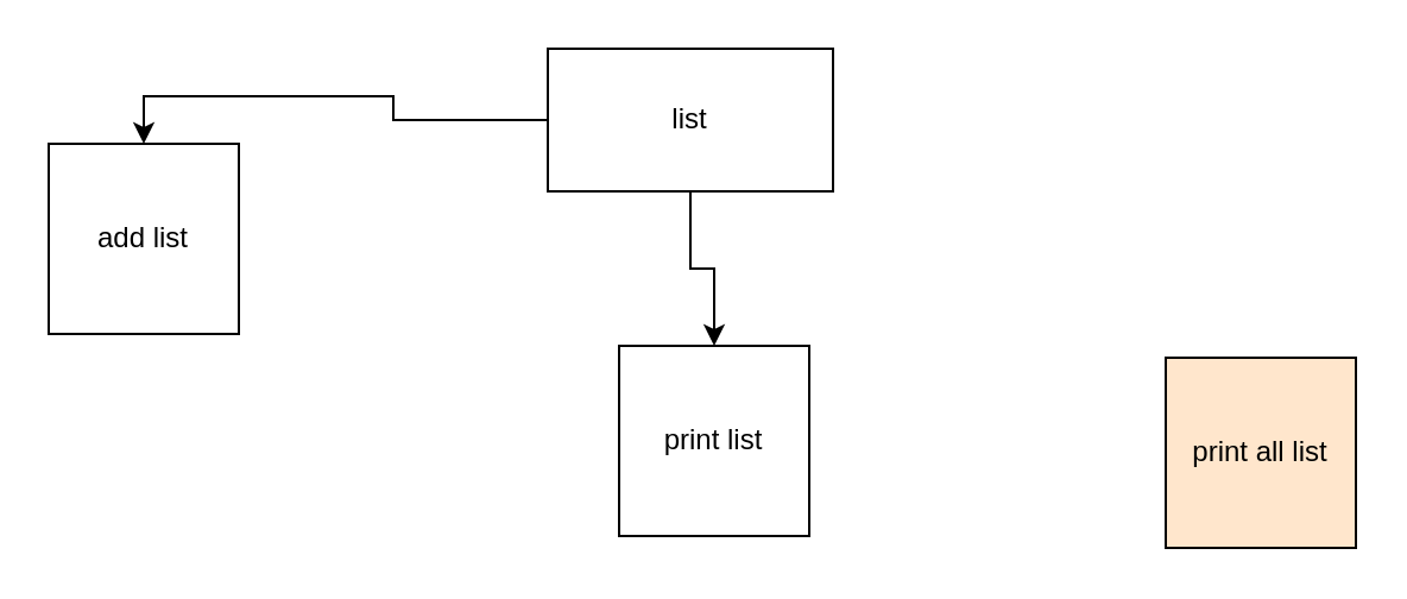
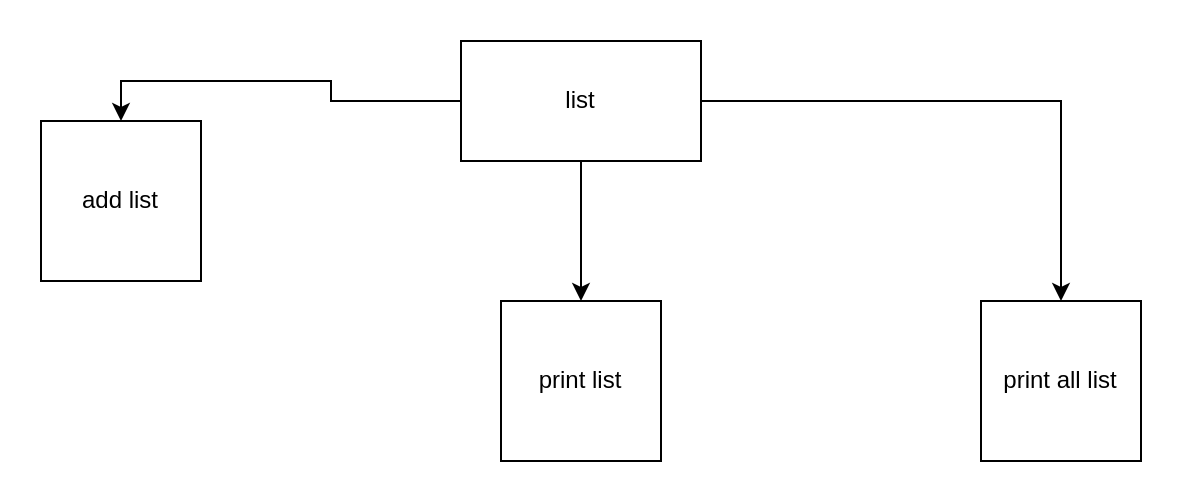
  <mxCell id="0" />
  <mxCell id="1" parent="0" />
  <mxCell id="2" style="edgeStyle=orthogonalEdgeStyle;rounded=0;orthogonalLoop=1;jettySize=auto;html=1;entryX=0.5;entryY=0;entryDx=0;entryDy=0;" edge="1" parent="1" source="5" target="7"><mxGeometry relative="1" as="geometry" /></mxCell>
+ <mxCell id="3" style="edgeStyle=orthogonalEdgeStyle;rounded=0;orthogonalLoop=1;jettySize=auto;html=1;entryX=0.5;entryY=0;entryDx=0;entryDy=0;" edge="1" parent="1" source="5" target="8"><mxGeometry relative="1" as="geometry" /></mxCell>
  <mxCell id="4" style="edgeStyle=orthogonalEdgeStyle;rounded=0;orthogonalLoop=1;jettySize=auto;html=1;entryX=0.5;entryY=0;entryDx=0;entryDy=0;" edge="1" parent="1" source="5" target="6"><mxGeometry relative="1" as="geometry" /></mxCell>
  <mxCell id="5" value="&lt;font style=&quot;vertical-align: inherit&quot;&gt;&lt;font style=&quot;vertical-align: inherit&quot;&gt;list&lt;/font&gt;&lt;/font&gt;" style="rounded=0;whiteSpace=wrap;html=1;" vertex="1" parent="1"><mxGeometry x="230" y="20" width="120" height="60" as="geometry" /></mxCell>
  <mxCell id="6" value="&lt;font style=&quot;vertical-align: inherit&quot;&gt;&lt;font style=&quot;vertical-align: inherit&quot;&gt;&lt;font style=&quot;vertical-align: inherit&quot;&gt;&lt;font style=&quot;vertical-align: inherit&quot;&gt;add list&lt;/font&gt;&lt;/font&gt;&lt;/font&gt;&lt;/font&gt;" style="whiteSpace=wrap;html=1;aspect=fixed;" vertex="1" parent="1"><mxGeometry x="20" y="60" width="80" height="80" as="geometry" /></mxCell>
- <mxCell id="7" value="&lt;font style=&quot;vertical-align: inherit&quot;&gt;&lt;font style=&quot;vertical-align: inherit&quot;&gt;print list&lt;/font&gt;&lt;/font&gt;" style="whiteSpace=wrap;html=1;aspect=fixed;" vertex="1" parent="1"><mxGeometry x="260" y="145" width="80" height="80" as="geometry" /></mxCell>
- <mxCell id="8" value="&lt;font style=&quot;vertical-align: inherit&quot;&gt;&lt;font style=&quot;vertical-align: inherit&quot;&gt;print all list&lt;/font&gt;&lt;/font&gt;" style="whiteSpace=wrap;html=1;aspect=fixed;fillColor=#ffe6cc;" vertex="1" parent="1"><mxGeometry x="490" y="150" width="80" height="80" as="geometry" /></mxCell>
+ <mxCell id="7" value="&lt;font style=&quot;vertical-align: inherit&quot;&gt;&lt;font style=&quot;vertical-align: inherit&quot;&gt;print list&lt;/font&gt;&lt;/font&gt;" style="whiteSpace=wrap;html=1;aspect=fixed;" vertex="1" parent="1"><mxGeometry x="250" y="150" width="80" height="80" as="geometry" /></mxCell>
+ <mxCell id="8" value="&lt;font style=&quot;vertical-align: inherit&quot;&gt;&lt;font style=&quot;vertical-align: inherit&quot;&gt;print all list&lt;/font&gt;&lt;/font&gt;" style="whiteSpace=wrap;html=1;aspect=fixed;" vertex="1" parent="1"><mxGeometry x="490" y="150" width="80" height="80" as="geometry" /></mxCell>
